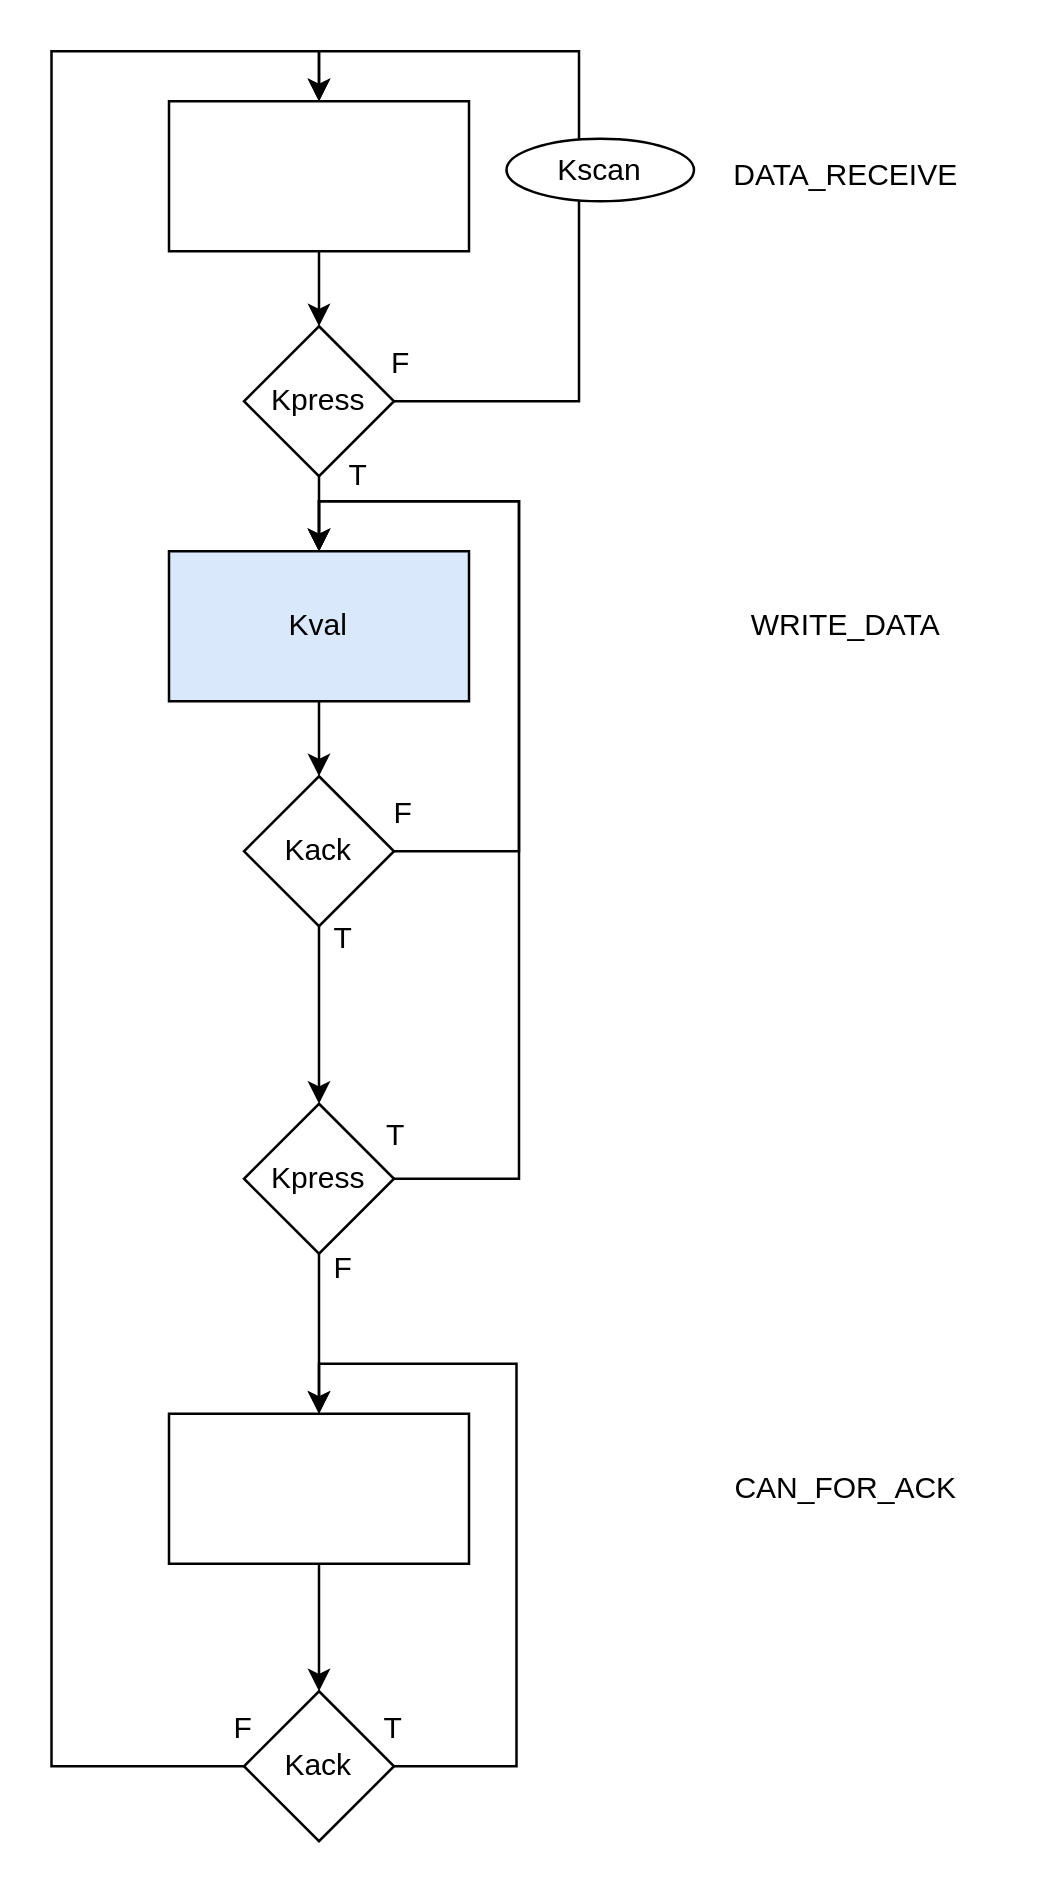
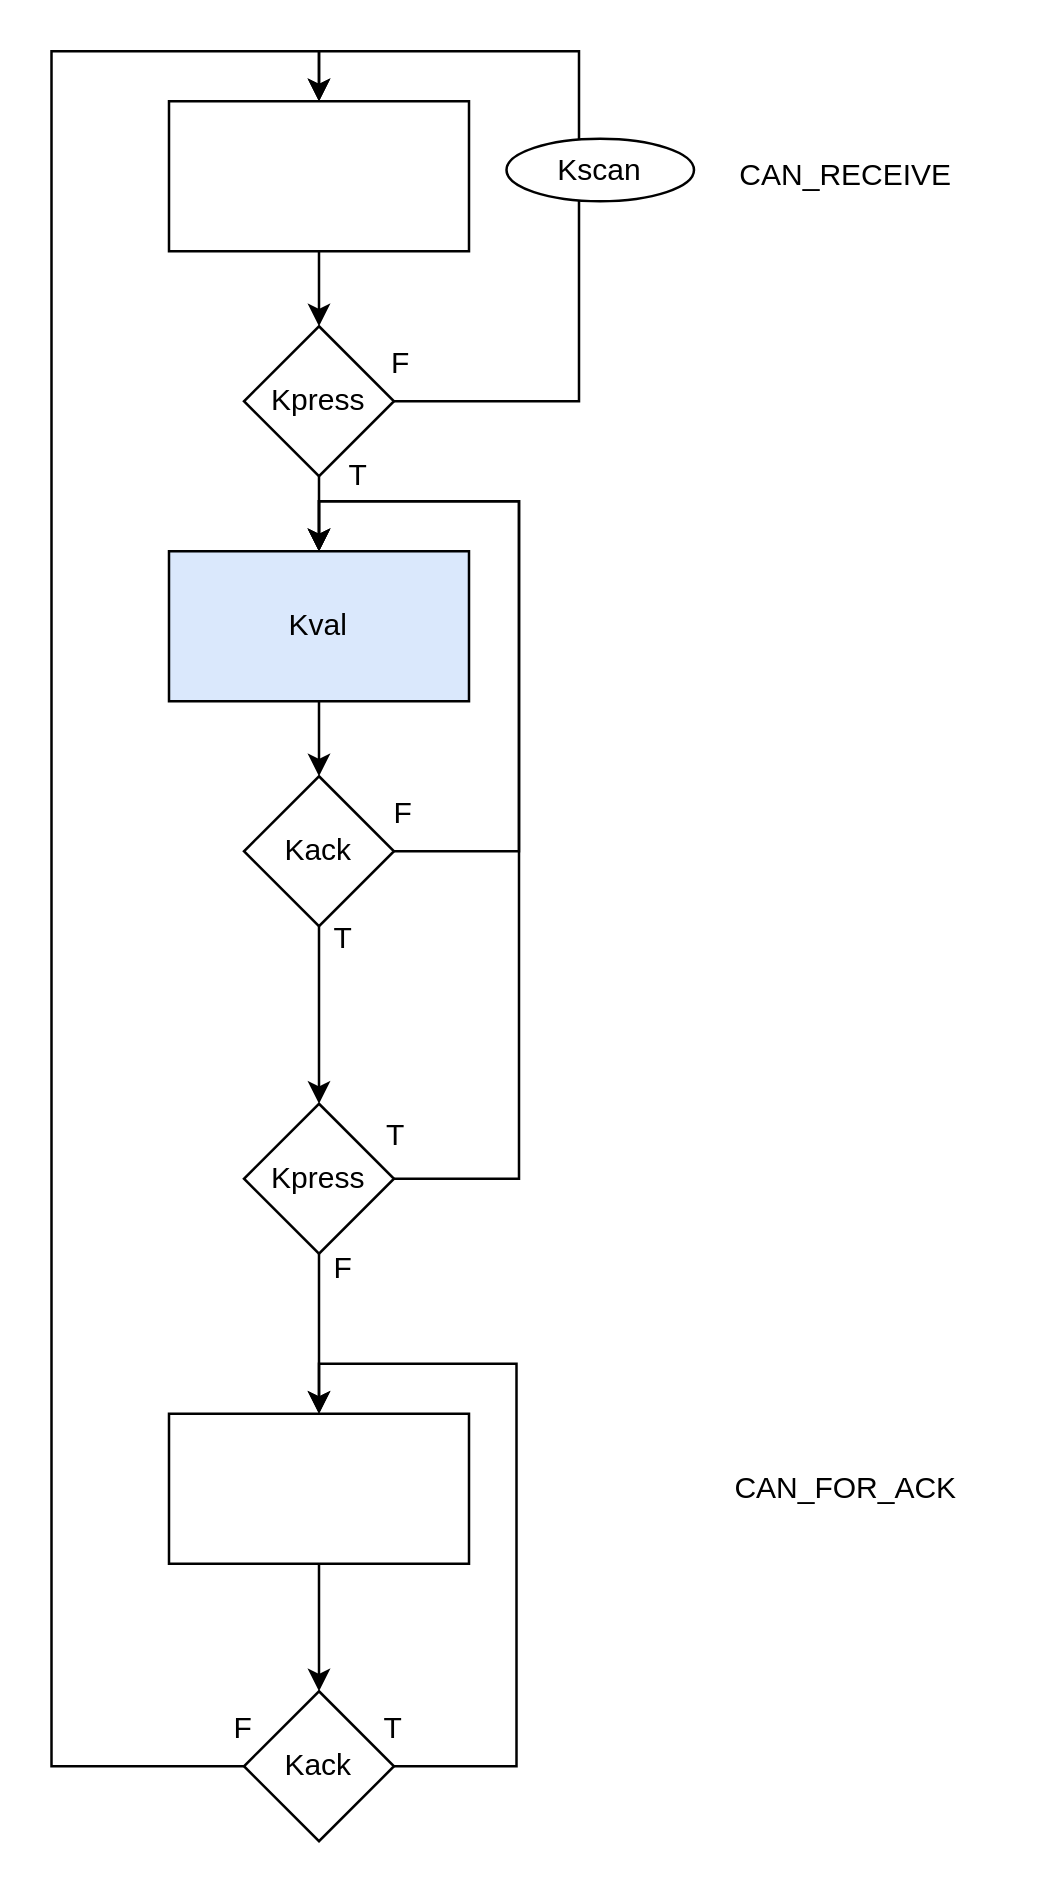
  <mxCell id="0" />
  <mxCell id="1" parent="0" />
  <mxCell id="2" style="edgeStyle=orthogonalEdgeStyle;rounded=0;orthogonalLoop=1;jettySize=auto;html=1;entryX=0.5;entryY=0;entryDx=0;entryDy=0;" edge="1" parent="1" source="3" target="8"><mxGeometry relative="1" as="geometry" /></mxCell>
  <mxCell id="3" value="" style="rounded=0;whiteSpace=wrap;html=1;" vertex="1" parent="1"><mxGeometry x="67" y="40" width="120" height="60" as="geometry" /></mxCell>
  <mxCell id="4" style="edgeStyle=orthogonalEdgeStyle;rounded=0;orthogonalLoop=1;jettySize=auto;html=1;entryX=0.5;entryY=0;entryDx=0;entryDy=0;" edge="1" parent="1" source="5" target="11"><mxGeometry relative="1" as="geometry" /></mxCell>
  <mxCell id="5" value="Kval" style="rounded=0;whiteSpace=wrap;html=1;fillColor=#dae8fc;" vertex="1" parent="1"><mxGeometry x="67" y="220" width="120" height="60" as="geometry" /></mxCell>
  <mxCell id="6" style="edgeStyle=orthogonalEdgeStyle;rounded=0;orthogonalLoop=1;jettySize=auto;html=1;" edge="1" parent="1" source="8" target="5"><mxGeometry relative="1" as="geometry" /></mxCell>
  <mxCell id="7" style="edgeStyle=orthogonalEdgeStyle;rounded=0;orthogonalLoop=1;jettySize=auto;html=1;entryX=0.5;entryY=0;entryDx=0;entryDy=0;" edge="1" parent="1" source="8" target="3"><mxGeometry relative="1" as="geometry"><Array as="points"><mxPoint x="231" y="160" /><mxPoint x="231" y="20" /><mxPoint x="127" y="20" /></Array></mxGeometry></mxCell>
  <mxCell id="8" value="Kpress" style="rhombus;whiteSpace=wrap;html=1;" vertex="1" parent="1"><mxGeometry x="97" y="130" width="60" height="60" as="geometry" /></mxCell>
  <mxCell id="9" style="edgeStyle=orthogonalEdgeStyle;rounded=0;orthogonalLoop=1;jettySize=auto;html=1;entryX=0.5;entryY=0;entryDx=0;entryDy=0;" edge="1" parent="1" source="11" target="5"><mxGeometry relative="1" as="geometry"><Array as="points"><mxPoint x="207" y="340" /><mxPoint x="207" y="200" /><mxPoint x="127" y="200" /></Array></mxGeometry></mxCell>
  <mxCell id="10" style="edgeStyle=orthogonalEdgeStyle;rounded=0;orthogonalLoop=1;jettySize=auto;html=1;" edge="1" parent="1" source="11" target="28"><mxGeometry relative="1" as="geometry" /></mxCell>
  <mxCell id="11" value="Kack" style="rhombus;whiteSpace=wrap;html=1;" vertex="1" parent="1"><mxGeometry x="97" y="310" width="60" height="60" as="geometry" /></mxCell>
  <mxCell id="12" style="edgeStyle=orthogonalEdgeStyle;rounded=0;orthogonalLoop=1;jettySize=auto;html=1;entryX=0.5;entryY=0;entryDx=0;entryDy=0;" edge="1" parent="1" source="13" target="16"><mxGeometry relative="1" as="geometry" /></mxCell>
  <mxCell id="13" value="" style="rounded=0;whiteSpace=wrap;html=1;" vertex="1" parent="1"><mxGeometry x="67" y="565" width="120" height="60" as="geometry" /></mxCell>
  <mxCell id="14" style="edgeStyle=orthogonalEdgeStyle;rounded=0;orthogonalLoop=1;jettySize=auto;html=1;exitX=1;exitY=0.5;exitDx=0;exitDy=0;entryX=0.5;entryY=0;entryDx=0;entryDy=0;" edge="1" parent="1" source="16" target="13"><mxGeometry relative="1" as="geometry"><Array as="points"><mxPoint x="206" y="706" /><mxPoint x="206" y="545" /><mxPoint x="127" y="545" /></Array></mxGeometry></mxCell>
  <mxCell id="15" style="edgeStyle=orthogonalEdgeStyle;rounded=0;orthogonalLoop=1;jettySize=auto;html=1;entryX=0.5;entryY=0;entryDx=0;entryDy=0;" edge="1" parent="1" source="16" target="3"><mxGeometry relative="1" as="geometry"><Array as="points"><mxPoint x="20" y="706" /><mxPoint x="20" y="20" /><mxPoint x="127" y="20" /></Array></mxGeometry></mxCell>
  <mxCell id="16" value="Kack" style="rhombus;whiteSpace=wrap;html=1;" vertex="1" parent="1"><mxGeometry x="97" y="676" width="60" height="60" as="geometry" /></mxCell>
- <mxCell id="17" value="DATA_RECEIVE" style="text;html=1;strokeColor=none;fillColor=none;align=center;verticalAlign=middle;whiteSpace=wrap;rounded=0;" vertex="1" parent="1"><mxGeometry x="283" y="60" width="110" height="20" as="geometry" /></mxCell>
- <mxCell id="18" value="WRITE_DATA" style="text;html=1;strokeColor=none;fillColor=none;align=center;verticalAlign=middle;whiteSpace=wrap;rounded=0;" vertex="1" parent="1"><mxGeometry x="288" y="235" width="100" height="30" as="geometry" /></mxCell>
+ <mxCell id="17" value="CAN_RECEIVE" style="text;html=1;strokeColor=none;fillColor=none;align=center;verticalAlign=middle;whiteSpace=wrap;rounded=0;" vertex="1" parent="1"><mxGeometry x="283" y="60" width="110" height="20" as="geometry" /></mxCell>
  <mxCell id="19" value="CAN_FOR_ACK" style="text;html=1;strokeColor=none;fillColor=none;align=center;verticalAlign=middle;whiteSpace=wrap;rounded=0;" vertex="1" parent="1"><mxGeometry x="298" y="580" width="80" height="30" as="geometry" /></mxCell>
  <mxCell id="20" value="F" style="text;html=1;strokeColor=none;fillColor=none;align=center;verticalAlign=middle;whiteSpace=wrap;rounded=0;" vertex="1" parent="1"><mxGeometry x="130" y="130" width="60" height="30" as="geometry" /></mxCell>
  <mxCell id="21" value="T" style="text;html=1;strokeColor=none;fillColor=none;align=center;verticalAlign=middle;whiteSpace=wrap;rounded=0;" vertex="1" parent="1"><mxGeometry x="107" y="360" width="60" height="30" as="geometry" /></mxCell>
  <mxCell id="22" value="T" style="text;html=1;strokeColor=none;fillColor=none;align=center;verticalAlign=middle;whiteSpace=wrap;rounded=0;" vertex="1" parent="1"><mxGeometry x="127" y="676" width="60" height="30" as="geometry" /></mxCell>
  <mxCell id="23" value="T" style="text;html=1;strokeColor=none;fillColor=none;align=center;verticalAlign=middle;whiteSpace=wrap;rounded=0;" vertex="1" parent="1"><mxGeometry x="113" y="175" width="60" height="30" as="geometry" /></mxCell>
  <mxCell id="24" value="F" style="text;html=1;strokeColor=none;fillColor=none;align=center;verticalAlign=middle;whiteSpace=wrap;rounded=0;" vertex="1" parent="1"><mxGeometry x="131" y="310" width="60" height="30" as="geometry" /></mxCell>
  <mxCell id="25" value="F" style="text;html=1;strokeColor=none;fillColor=none;align=center;verticalAlign=middle;whiteSpace=wrap;rounded=0;" vertex="1" parent="1"><mxGeometry x="67" y="676" width="60" height="30" as="geometry" /></mxCell>
  <mxCell id="26" style="edgeStyle=orthogonalEdgeStyle;rounded=0;orthogonalLoop=1;jettySize=auto;html=1;" edge="1" parent="1" source="28" target="13"><mxGeometry relative="1" as="geometry" /></mxCell>
  <mxCell id="27" style="edgeStyle=orthogonalEdgeStyle;rounded=0;orthogonalLoop=1;jettySize=auto;html=1;entryX=0.5;entryY=0;entryDx=0;entryDy=0;" edge="1" parent="1" source="28" target="5"><mxGeometry relative="1" as="geometry"><Array as="points"><mxPoint x="207" y="471" /><mxPoint x="207" y="200" /><mxPoint x="127" y="200" /></Array></mxGeometry></mxCell>
  <mxCell id="28" value="Kpress" style="rhombus;whiteSpace=wrap;html=1;" vertex="1" parent="1"><mxGeometry x="97" y="441" width="60" height="60" as="geometry" /></mxCell>
  <mxCell id="29" value="T" style="text;html=1;strokeColor=none;fillColor=none;align=center;verticalAlign=middle;whiteSpace=wrap;rounded=0;" vertex="1" parent="1"><mxGeometry x="128" y="439" width="60" height="30" as="geometry" /></mxCell>
  <mxCell id="30" value="F" style="text;html=1;strokeColor=none;fillColor=none;align=center;verticalAlign=middle;whiteSpace=wrap;rounded=0;" vertex="1" parent="1"><mxGeometry x="107" y="492" width="60" height="30" as="geometry" /></mxCell>
  <mxCell id="31" value="Kscan" style="ellipse;whiteSpace=wrap;html=1;" vertex="1" parent="1"><mxGeometry x="202" y="55" width="75" height="25" as="geometry" /></mxCell>
